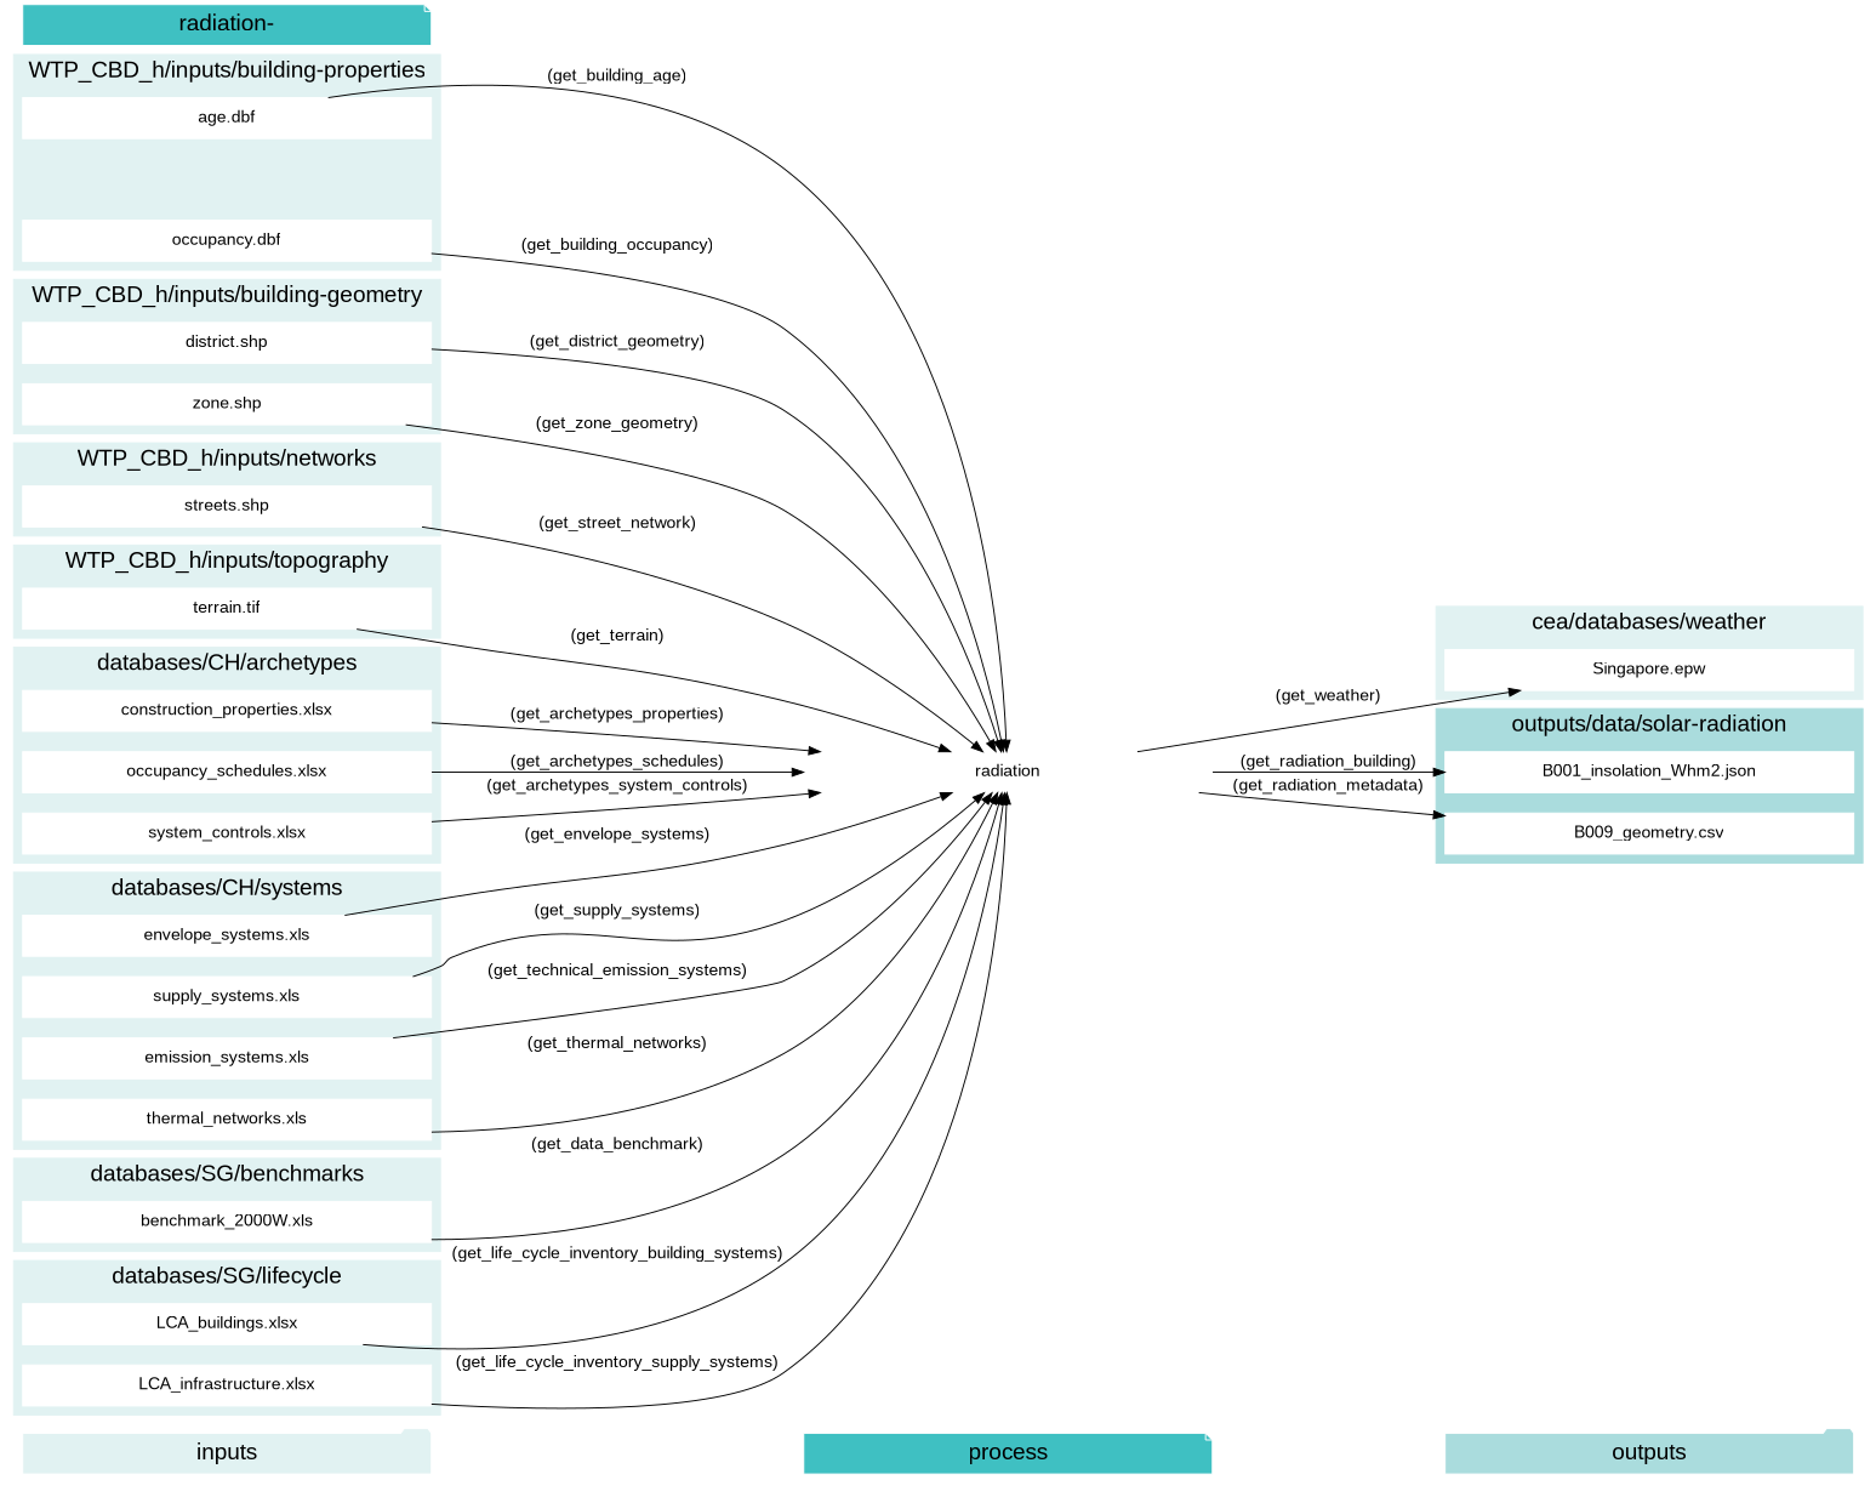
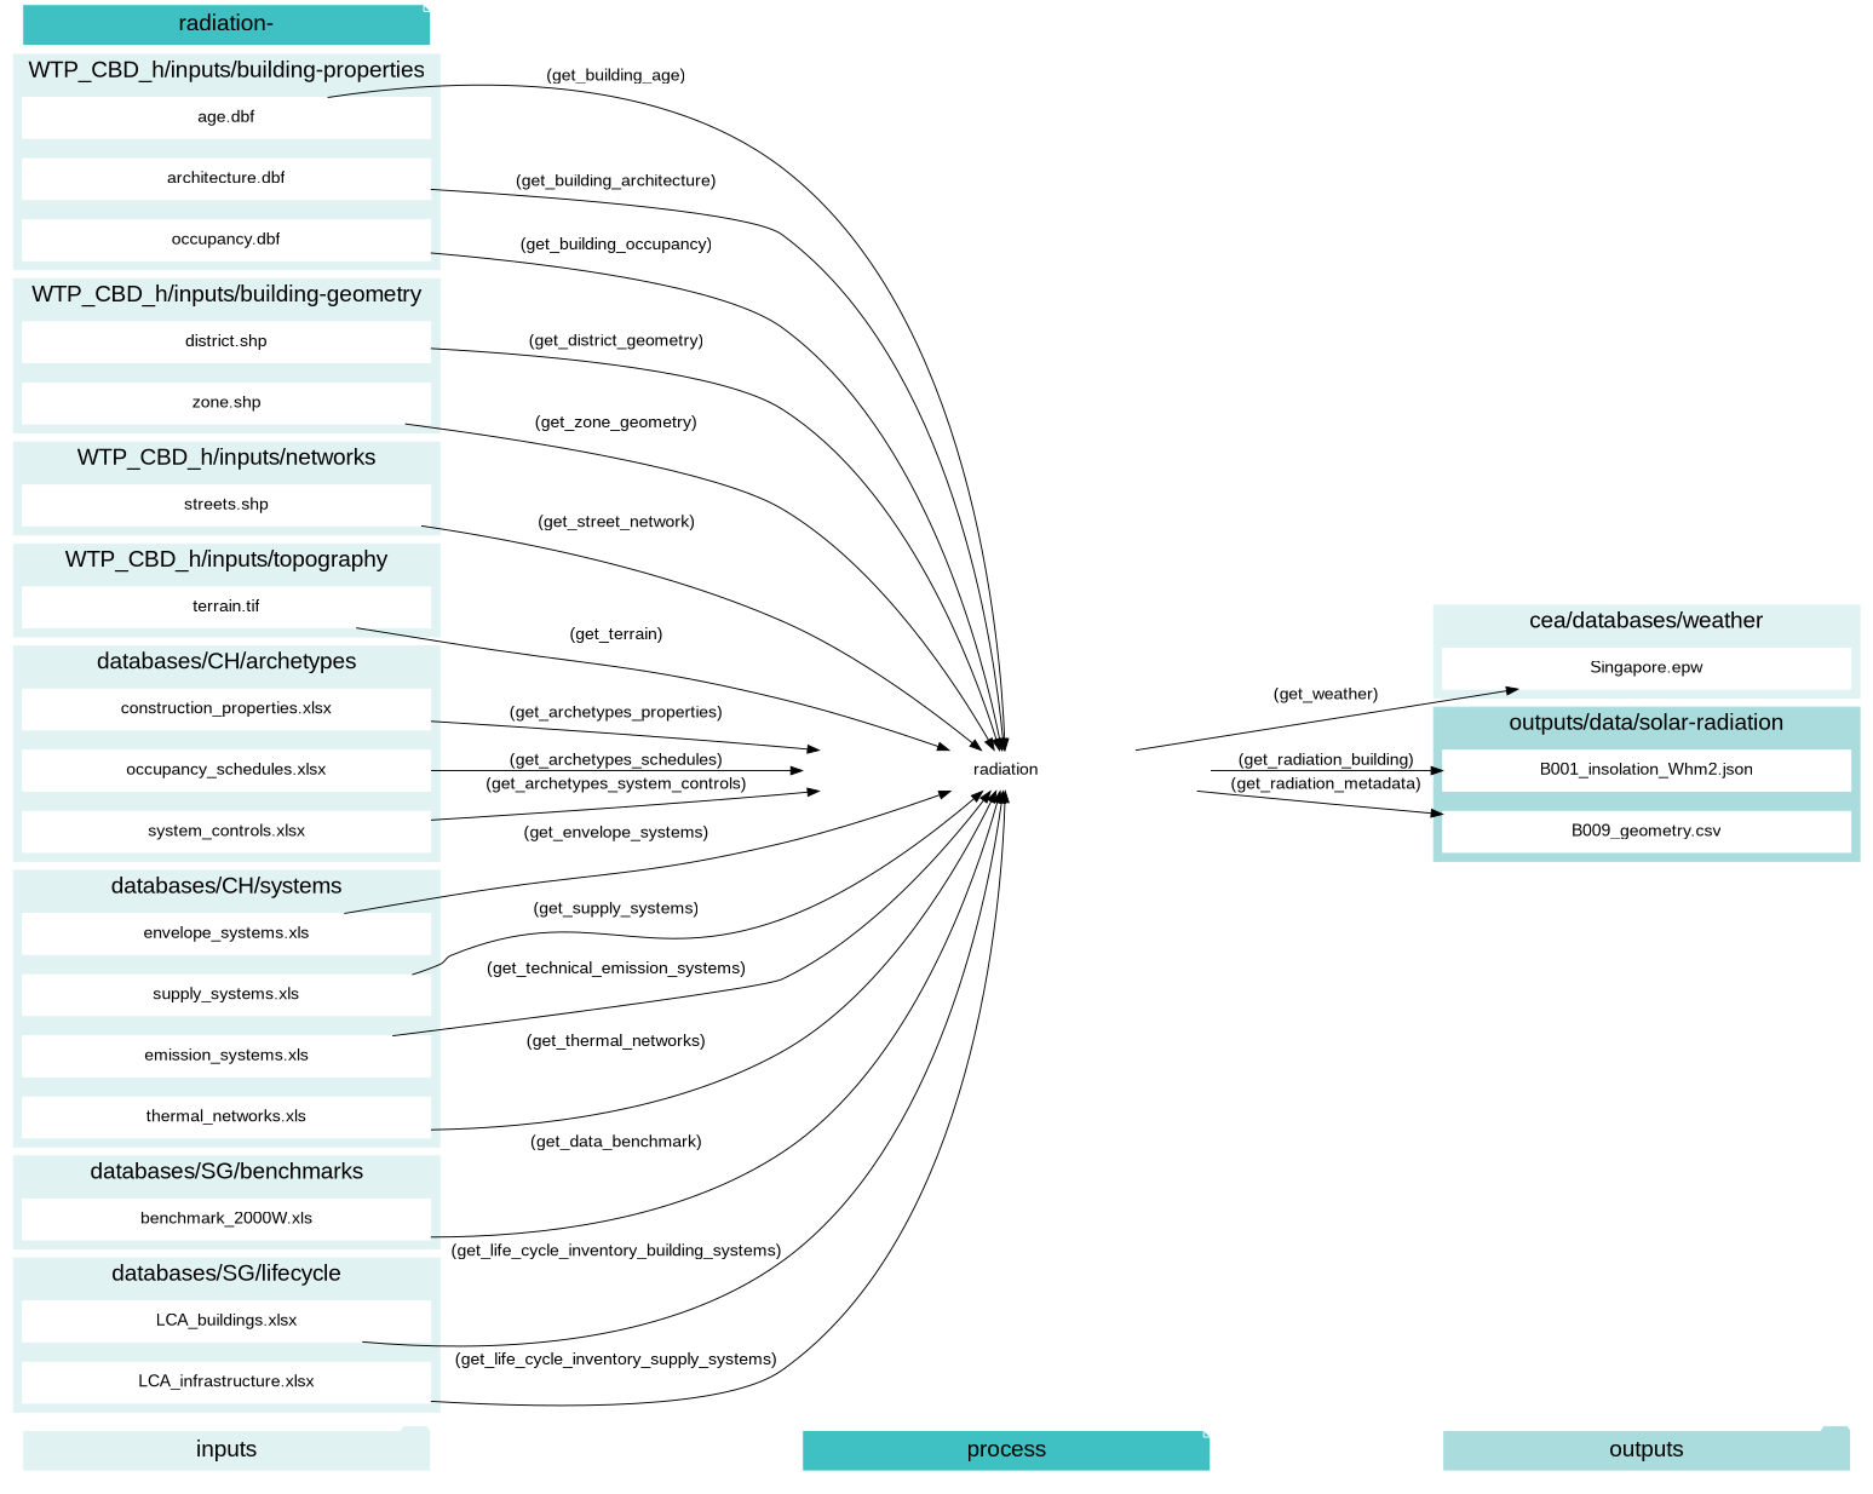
  digraph {
    fontname=arial
    newrank=true
    rankdir=LR
    node [color=white fixedsize=true fontname=arial fontsize=15 shape=box style=filled]
    edge [fontname=arial fontsize=15]
    process [fillcolor="#3FC0C2" fontsize=20 shape=note width=5]
    outputs [fillcolor="#aadcdd" fontsize=20 shape=folder width=5]
    inputs [fillcolor="#E1F2F2" fontsize=20 shape=folder width=5]
    "age.dbf" [width=5]
+   "architecture.dbf" [width=5]
    "occupancy.dbf" [width=5]
    "district.shp" [width=5]
    "zone.shp" [width=5]
    "streets.shp" [width=5]
    "terrain.tif" [width=5]
    "Singapore.epw" [width=5]
    "construction_properties.xlsx" [width=5]
    "occupancy_schedules.xlsx" [width=5]
    "system_controls.xlsx" [width=5]
    "envelope_systems.xls" [width=5]
    "supply_systems.xls" [width=5]
    "emission_systems.xls" [width=5]
    "thermal_networks.xls" [width=5]
    "benchmark_2000W.xls" [width=5]
    "LCA_buildings.xlsx" [width=5]
    "LCA_infrastructure.xlsx" [width=5]
    "B001_insolation_Whm2.json" [width=5]
    n23 [label="B009_geometry.csv" width=5]
    radiation [width=5]
    "radiation-" [fillcolor="#3FC0C2" fontsize=20 shape=note width=5]
    subgraph cluster_1 {
      fontsize=25
      style=invis
      process
      outputs
      inputs
    }
    subgraph cluster_2 {
      color="#E1F2F2"
      fontsize=20
      label="WTP_CBD_h/inputs/building-properties"
      rank=same
      style=filled
      "age.dbf"
+     "architecture.dbf"
      "occupancy.dbf"
    }
    subgraph cluster_3 {
      color="#E1F2F2"
      fontsize=20
      label="WTP_CBD_h/inputs/building-geometry"
      rank=same
      style=filled
      "district.shp"
      "zone.shp"
    }
    subgraph cluster_4 {
      color="#E1F2F2"
      fontsize=20
      label="WTP_CBD_h/inputs/networks"
      rank=same
      style=filled
      "streets.shp"
    }
    subgraph cluster_5 {
      color="#E1F2F2"
      fontsize=20
      label="WTP_CBD_h/inputs/topography"
      rank=same
      style=filled
      "terrain.tif"
    }
    subgraph cluster_6 {
      color="#E1F2F2"
      fontsize=20
      label="cea/databases/weather"
      rank=same
      style=filled
      "Singapore.epw"
    }
    subgraph cluster_7 {
      color="#E1F2F2"
      fontsize=20
      label="databases/CH/archetypes"
      rank=same
      style=filled
      "construction_properties.xlsx"
      "occupancy_schedules.xlsx"
      "system_controls.xlsx"
    }
    subgraph cluster_8 {
      color="#E1F2F2"
      fontsize=20
      label="databases/CH/systems"
      rank=same
      style=filled
      "envelope_systems.xls"
      "supply_systems.xls"
      "emission_systems.xls"
      "thermal_networks.xls"
    }
    subgraph cluster_9 {
      color="#E1F2F2"
      fontsize=20
      label="databases/SG/benchmarks"
      rank=same
      style=filled
      "benchmark_2000W.xls"
    }
    subgraph cluster_10 {
      color="#E1F2F2"
      fontsize=20
      label="databases/SG/lifecycle"
      rank=same
      style=filled
      "LCA_buildings.xlsx"
      "LCA_infrastructure.xlsx"
    }
    subgraph cluster_11 {
      color="#aadcdd"
      fontsize=20
      label="outputs/data/solar-radiation"
      rank=same
      style=filled
      "B001_insolation_Whm2.json"
      n23
    }
    process -> outputs [style=invis]
    inputs -> process [style=invis]
    "age.dbf" -> radiation [label="(get_building_age)"]
+   "architecture.dbf" -> radiation [label="(get_building_architecture)"]
    "occupancy.dbf" -> radiation [label="(get_building_occupancy)"]
    "district.shp" -> radiation [label="(get_district_geometry)"]
    "zone.shp" -> radiation [label="(get_zone_geometry)"]
    "streets.shp" -> radiation [label="(get_street_network)"]
    "terrain.tif" -> radiation [label="(get_terrain)"]
    "construction_properties.xlsx" -> radiation [label="(get_archetypes_properties)"]
    "occupancy_schedules.xlsx" -> radiation [label="(get_archetypes_schedules)"]
    "system_controls.xlsx" -> radiation [label="(get_archetypes_system_controls)"]
    "envelope_systems.xls" -> radiation [label="(get_envelope_systems)"]
    "supply_systems.xls" -> radiation [label="(get_supply_systems)"]
    "emission_systems.xls" -> radiation [label="(get_technical_emission_systems)"]
    "thermal_networks.xls" -> radiation [label="(get_thermal_networks)"]
    "benchmark_2000W.xls" -> radiation [label="(get_data_benchmark)"]
    "LCA_buildings.xlsx" -> radiation [label="(get_life_cycle_inventory_building_systems)"]
    "LCA_infrastructure.xlsx" -> radiation [label="(get_life_cycle_inventory_supply_systems)"]
    radiation -> "Singapore.epw" [label="(get_weather)"]
    radiation -> "B001_insolation_Whm2.json" [label="(get_radiation_building)"]
    radiation -> n23 [label="(get_radiation_metadata)"]
  }
